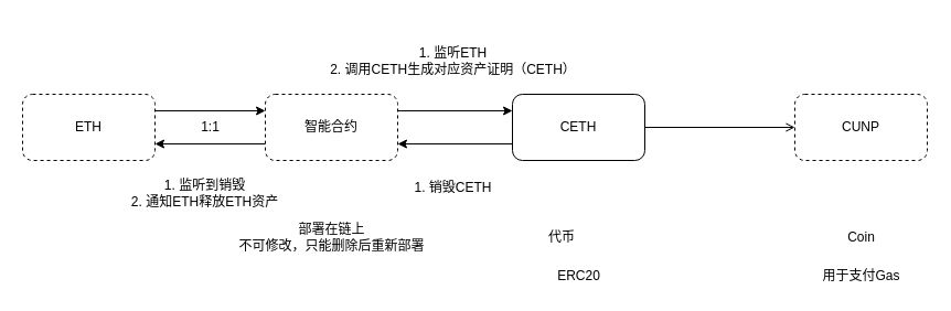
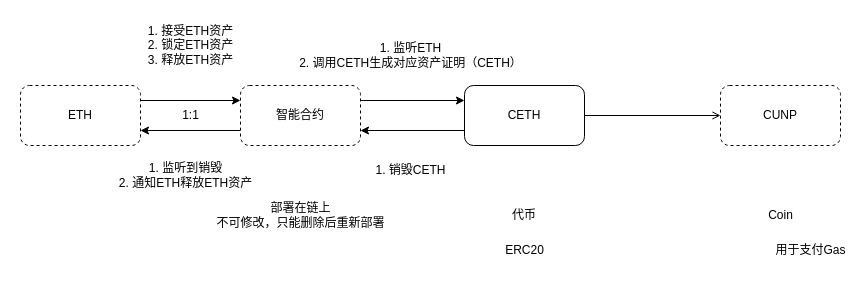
  <mxCell id="0" />
  <mxCell id="1" parent="0" />
  <mxCell id="2" style="edgeStyle=orthogonalEdgeStyle;rounded=0;orthogonalLoop=1;jettySize=auto;html=1;exitX=1;exitY=0.25;exitDx=0;exitDy=0;entryX=0;entryY=0.25;entryDx=0;entryDy=0;" edge="1" parent="1" source="3" target="14"><mxGeometry relative="1" as="geometry" /></mxCell>
  <mxCell id="3" value="ETH" style="rounded=1;whiteSpace=wrap;html=1;dashed=1;" vertex="1" parent="1"><mxGeometry x="20" y="85" width="120" height="60" as="geometry" /></mxCell>
  <mxCell id="4" style="edgeStyle=none;rounded=0;orthogonalLoop=1;jettySize=auto;html=1;exitX=1;exitY=0.5;exitDx=0;exitDy=0;entryX=0;entryY=0.5;entryDx=0;entryDy=0;endArrow=open;" edge="1" parent="1" source="6" target="7"><mxGeometry relative="1" as="geometry" /></mxCell>
  <mxCell id="5" style="edgeStyle=orthogonalEdgeStyle;rounded=0;orthogonalLoop=1;jettySize=auto;html=1;exitX=0;exitY=0.75;exitDx=0;exitDy=0;entryX=1;entryY=0.75;entryDx=0;entryDy=0;" edge="1" parent="1" source="6" target="14"><mxGeometry relative="1" as="geometry" /></mxCell>
  <mxCell id="6" value="CETH" style="rounded=1;whiteSpace=wrap;html=1;" vertex="1" parent="1"><mxGeometry x="464" y="85" width="120" height="60" as="geometry" /></mxCell>
  <mxCell id="7" value="CUNP" style="rounded=1;whiteSpace=wrap;html=1;dashed=1;" vertex="1" parent="1"><mxGeometry x="720" y="85" width="120" height="60" as="geometry" /></mxCell>
- <mxCell id="8" value="代币" style="text;html=1;strokeColor=none;fillColor=none;align=center;verticalAlign=middle;whiteSpace=wrap;rounded=0;" vertex="1" parent="1"><mxGeometry x="479" y="200" width="60" height="30" as="geometry" /></mxCell>
+ <mxCell id="8" value="代币" style="text;html=1;strokeColor=none;fillColor=none;align=center;verticalAlign=middle;whiteSpace=wrap;rounded=0;" vertex="1" parent="1"><mxGeometry x="494" y="200" width="60" height="30" as="geometry" /></mxCell>
  <mxCell id="9" value="Coin" style="text;html=1;align=center;verticalAlign=middle;resizable=0;points=[];autosize=1;strokeColor=none;fillColor=none;" vertex="1" parent="1"><mxGeometry x="760" y="205" width="40" height="20" as="geometry" /></mxCell>
  <mxCell id="10" value="1:1" style="text;html=1;align=center;verticalAlign=middle;resizable=0;points=[];autosize=1;strokeColor=none;fillColor=none;" vertex="1" parent="1"><mxGeometry x="175" y="105" width="30" height="20" as="geometry" /></mxCell>
  <mxCell id="11" value="ERC20" style="text;html=1;align=center;verticalAlign=middle;resizable=0;points=[];autosize=1;strokeColor=none;fillColor=none;" vertex="1" parent="1"><mxGeometry x="499" y="239.5" width="50" height="20" as="geometry" /></mxCell>
  <mxCell id="12" style="edgeStyle=orthogonalEdgeStyle;rounded=0;orthogonalLoop=1;jettySize=auto;html=1;exitX=1;exitY=0.25;exitDx=0;exitDy=0;entryX=0;entryY=0.25;entryDx=0;entryDy=0;" edge="1" parent="1" source="14" target="6"><mxGeometry relative="1" as="geometry" /></mxCell>
  <mxCell id="13" style="edgeStyle=orthogonalEdgeStyle;rounded=0;orthogonalLoop=1;jettySize=auto;html=1;exitX=0;exitY=0.75;exitDx=0;exitDy=0;entryX=1;entryY=0.75;entryDx=0;entryDy=0;" edge="1" parent="1" source="14" target="3"><mxGeometry relative="1" as="geometry" /></mxCell>
  <mxCell id="14" value="智能合约" style="rounded=1;whiteSpace=wrap;html=1;dashed=1;" vertex="1" parent="1"><mxGeometry x="240" y="85" width="120" height="60" as="geometry" /></mxCell>
+ <mxCell id="15" value="1. 接受ETH资产&lt;br&gt;2. 锁定ETH资产&lt;br&gt;3. 释放ETH资产" style="text;html=1;align=center;verticalAlign=middle;resizable=0;points=[];autosize=1;strokeColor=none;fillColor=none;" vertex="1" parent="1"><mxGeometry x="140" y="20" width="100" height="50" as="geometry" /></mxCell>
  <mxCell id="16" value="1. 监听ETH&lt;br&gt;2. 调用CETH生成对应资产证明（CETH）" style="text;html=1;align=center;verticalAlign=middle;resizable=0;points=[];autosize=1;strokeColor=none;fillColor=none;" vertex="1" parent="1"><mxGeometry x="290" y="40" width="240" height="30" as="geometry" /></mxCell>
- <mxCell id="17" value="用于支付Gas" style="text;html=1;align=center;verticalAlign=middle;resizable=0;points=[];autosize=1;strokeColor=none;fillColor=none;" vertex="1" parent="1"><mxGeometry x="735" y="239.5" width="90" height="20" as="geometry" /></mxCell>
+ <mxCell id="17" value="用于支付Gas" style="text;html=1;align=center;verticalAlign=middle;resizable=0;points=[];autosize=1;strokeColor=none;fillColor=none;" vertex="1" parent="1"><mxGeometry x="765" y="239.5" width="90" height="20" as="geometry" /></mxCell>
  <mxCell id="18" value="1. 销毁CETH" style="text;html=1;align=center;verticalAlign=middle;resizable=0;points=[];autosize=1;strokeColor=none;fillColor=none;" vertex="1" parent="1"><mxGeometry x="365" y="159.5" width="90" height="20" as="geometry" /></mxCell>
  <mxCell id="19" value="1. 监听到销毁&lt;br&gt;2. 通知ETH释放ETH资产" style="text;html=1;align=center;verticalAlign=middle;resizable=0;points=[];autosize=1;strokeColor=none;fillColor=none;" vertex="1" parent="1"><mxGeometry x="110" y="159.5" width="150" height="30" as="geometry" /></mxCell>
  <mxCell id="20" value="部署在链上&lt;br&gt;不可修改，只能删除后重新部署" style="text;html=1;align=center;verticalAlign=middle;resizable=0;points=[];autosize=1;strokeColor=none;fillColor=none;" vertex="1" parent="1"><mxGeometry x="210" y="200" width="180" height="30" as="geometry" /></mxCell>
